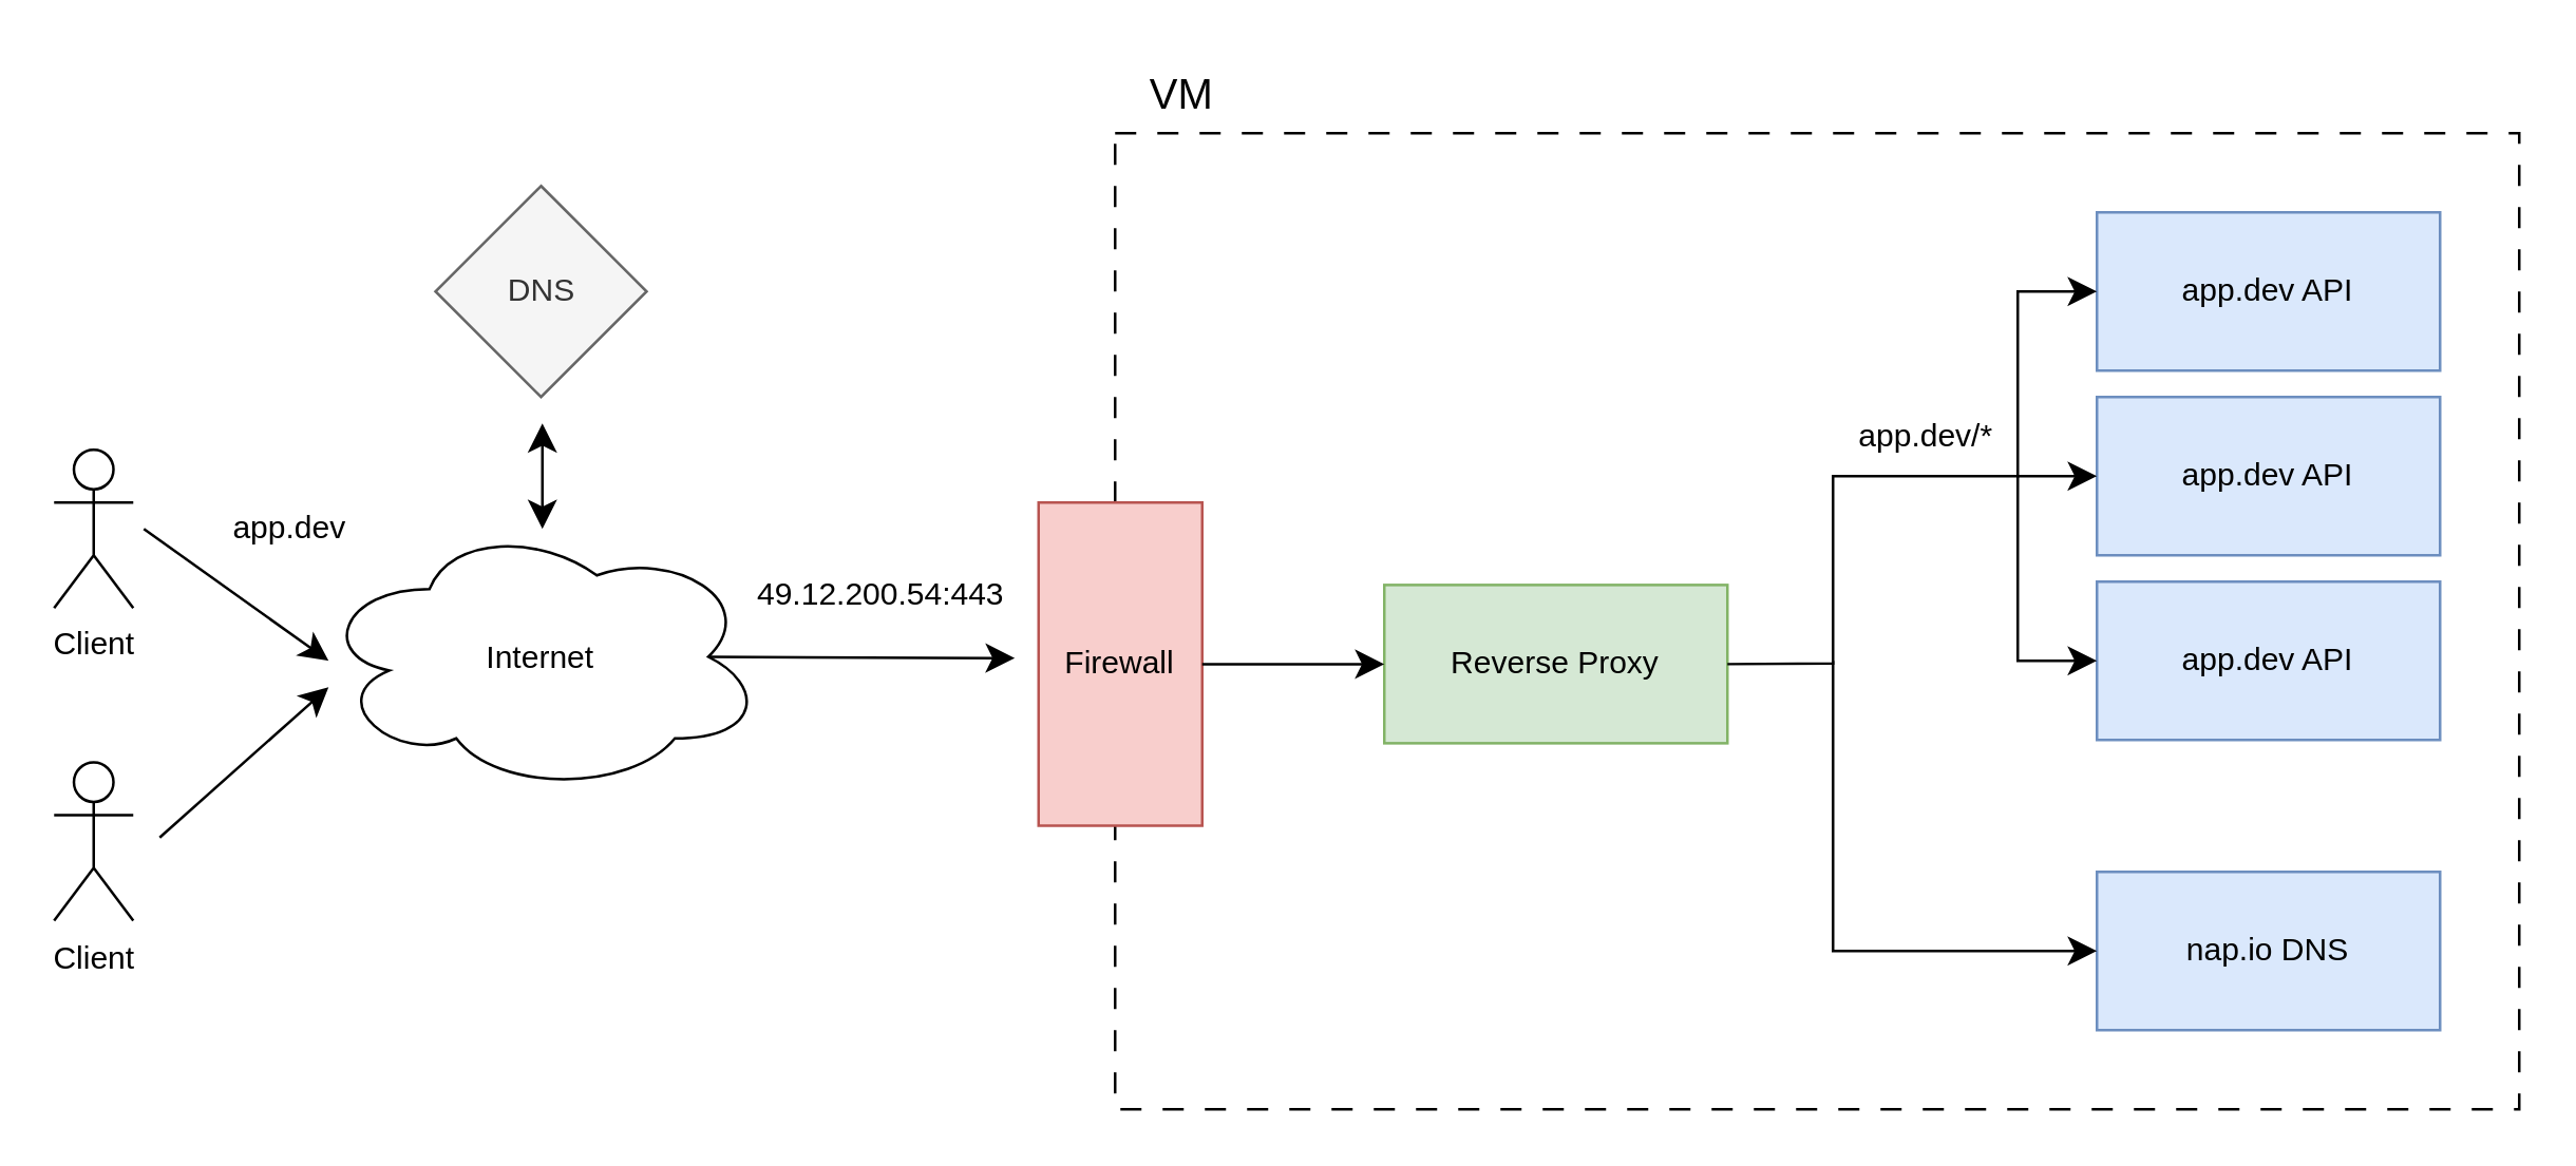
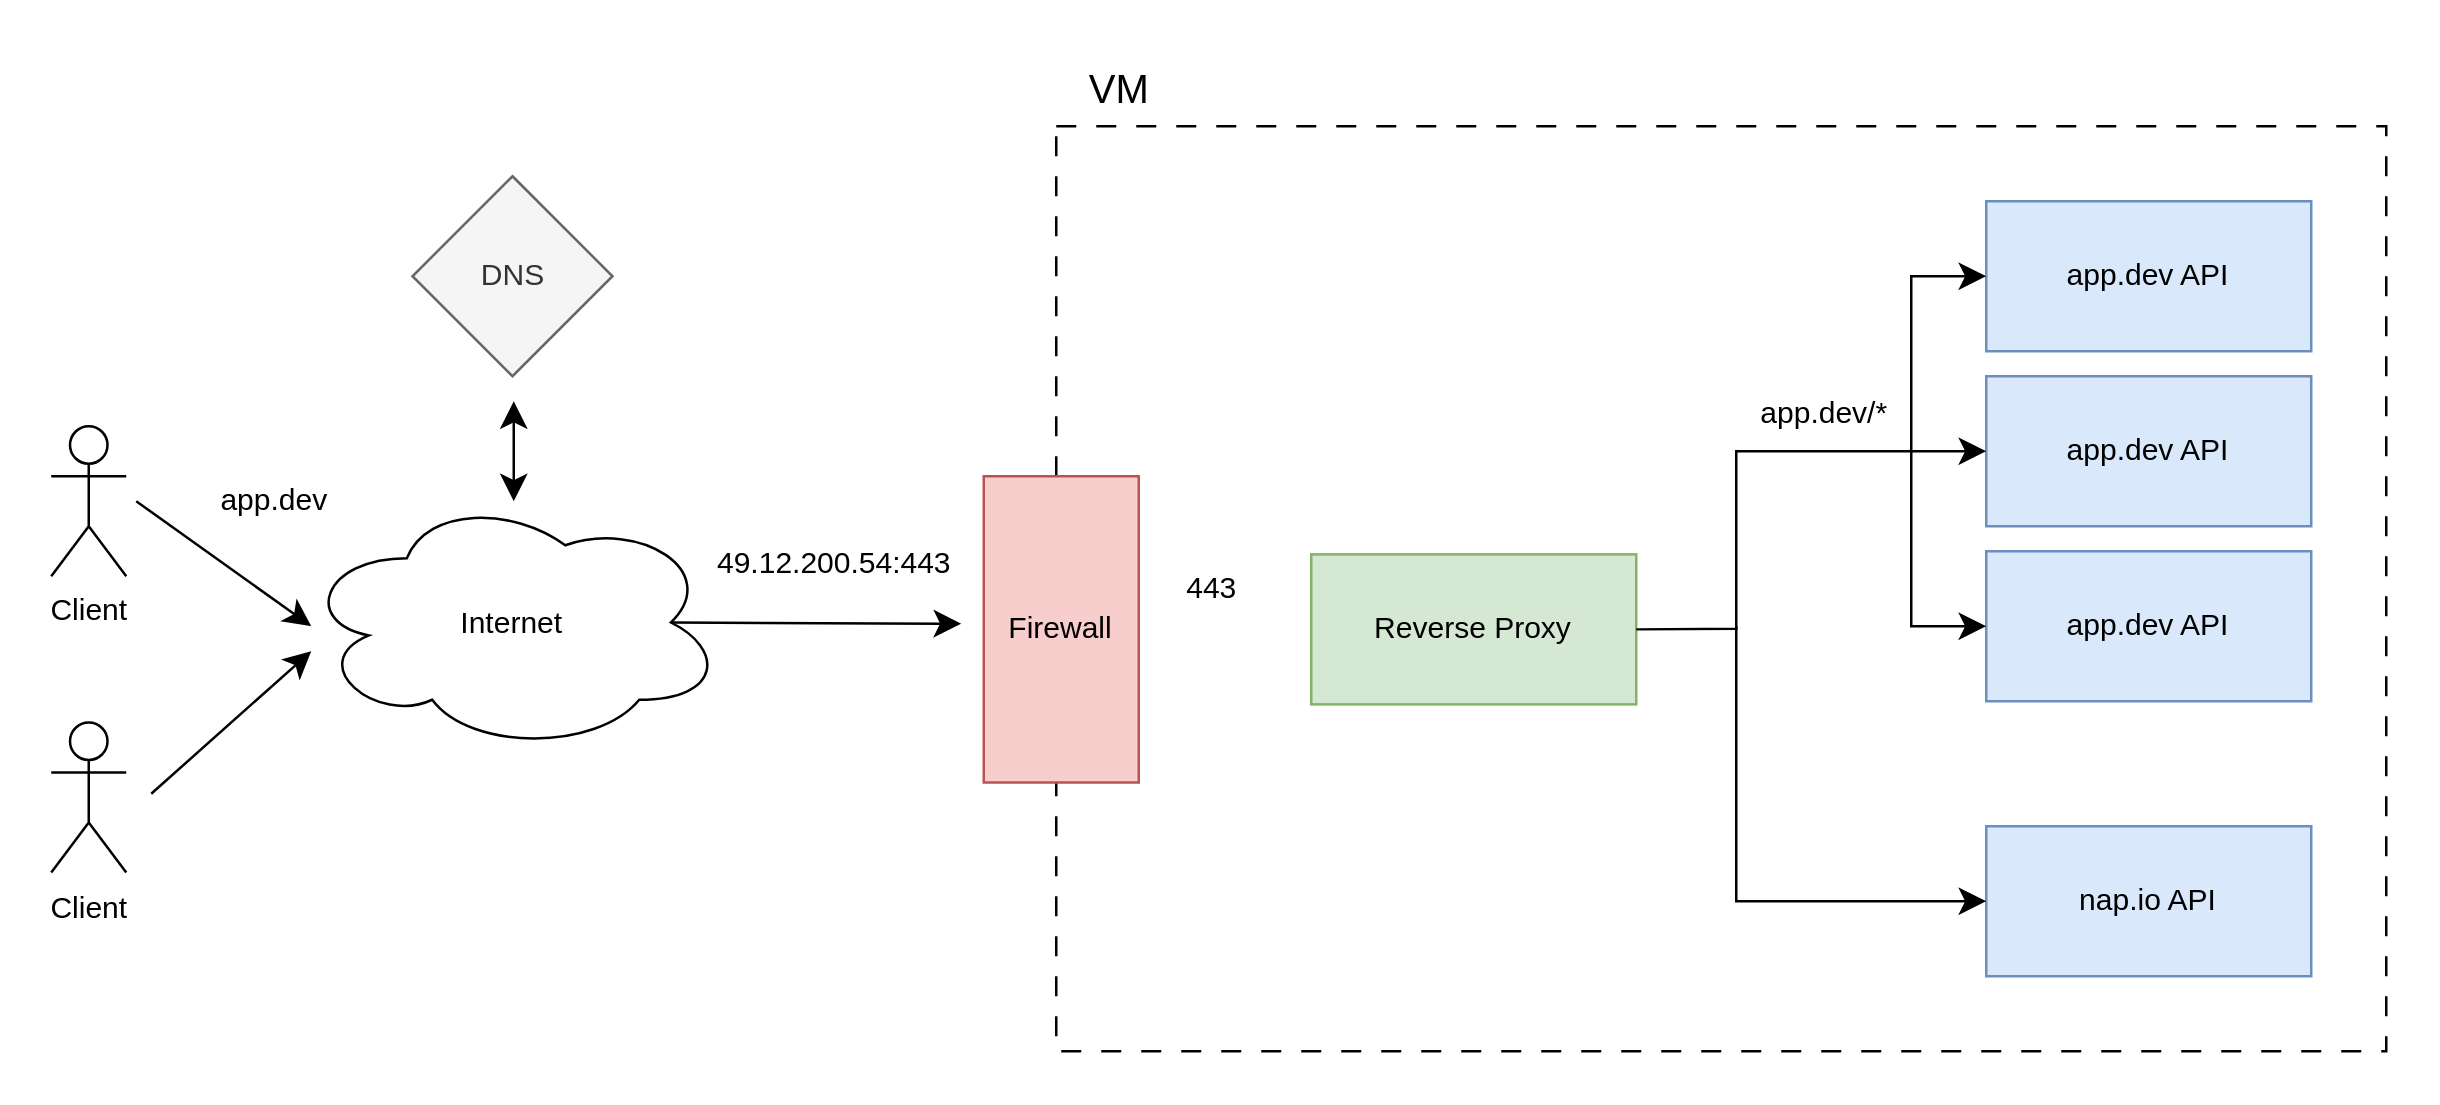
  <mxCell id="0" />
  <mxCell id="1" parent="0" />
  <mxCell id="2" value="" style="rounded=0;whiteSpace=wrap;html=1;align=center;verticalAlign=middle;fontFamily=Helvetica;fontSize=12;fillColor=none;dashed=1;dashPattern=8 8;" vertex="1" parent="1"><mxGeometry x="422" y="50" width="532" height="370" as="geometry" /></mxCell>
  <mxCell id="3" value="VM" style="text;html=1;align=center;verticalAlign=middle;resizable=0;points=[];autosize=1;strokeColor=none;fillColor=none;fontSize=16;fontFamily=Helvetica;fontColor=default;" vertex="1" parent="1"><mxGeometry x="422" y="20" width="50" height="30" as="geometry" /></mxCell>
  <mxCell id="4" value="Reverse Proxy" style="rounded=0;whiteSpace=wrap;html=1;strokeColor=#82b366;align=center;verticalAlign=middle;fontFamily=Helvetica;fontSize=12;fillColor=#d5e8d4;" vertex="1" parent="1"><mxGeometry x="524" y="221.25" width="130" height="60" as="geometry" /></mxCell>
  <mxCell id="5" value="Firewall" style="rounded=0;whiteSpace=wrap;html=1;align=center;verticalAlign=middle;fontFamily=Helvetica;fontSize=12;fillColor=#f8cecc;strokeColor=#b85450;" vertex="1" parent="1"><mxGeometry x="393" y="190" width="62" height="122.5" as="geometry" /></mxCell>
  <mxCell id="6" value="Client" style="shape=umlActor;verticalLabelPosition=bottom;verticalAlign=top;html=1;outlineConnect=0;align=center;fontFamily=Helvetica;fontSize=12;" vertex="1" parent="1"><mxGeometry x="20" y="170" width="30" height="60" as="geometry" /></mxCell>
  <mxCell id="7" value="Internet" style="ellipse;shape=cloud;whiteSpace=wrap;html=1;align=center;verticalAlign=middle;fontFamily=Helvetica;fontSize=12;" vertex="1" parent="1"><mxGeometry x="120" y="197" width="169" height="103" as="geometry" /></mxCell>
- <mxCell id="8" value="" style="endArrow=none;startArrow=classic;html=1;rounded=0;fontFamily=Helvetica;fontSize=12;fontColor=default;startSize=8;endSize=8;curved=0;entryX=1;entryY=0.5;entryDx=0;entryDy=0;exitX=0;exitY=0.5;exitDx=0;exitDy=0;startFill=1;endFill=0;" edge="1" parent="1" source="4" target="5"><mxGeometry width="50" height="50" relative="1" as="geometry"><mxPoint x="505" y="206" as="sourcePoint" /><mxPoint x="555" y="156" as="targetPoint" /><Array as="points" /></mxGeometry></mxCell>
- <mxCell id="9" value="" style="edgeLabel;html=1;align=center;verticalAlign=middle;resizable=0;points=[];fontSize=12;strokeColor=#0e8088;fontFamily=Helvetica;fontColor=default;fillColor=#CFE3E6;" vertex="1" connectable="0" parent="8"><mxGeometry x="-0.255" relative="1" as="geometry"><mxPoint as="offset" /></mxGeometry></mxCell>
+ <mxCell id="10" value="443" style="text;html=1;align=center;verticalAlign=middle;resizable=0;points=[];autosize=1;strokeColor=none;fillColor=none;fontSize=12;fontFamily=Helvetica;fontColor=default;" vertex="1" parent="1"><mxGeometry x="464" y="220" width="40" height="30" as="geometry" /></mxCell>
  <mxCell id="11" value="DNS" style="rhombus;whiteSpace=wrap;html=1;strokeColor=#666666;align=center;verticalAlign=middle;fontFamily=Helvetica;fontSize=12;fontColor=#333333;fillColor=#f5f5f5;" vertex="1" parent="1"><mxGeometry x="164.5" y="70" width="80" height="80" as="geometry" /></mxCell>
  <mxCell id="12" value="" style="endArrow=classic;startArrow=classic;html=1;rounded=0;fontFamily=Helvetica;fontSize=12;fontColor=default;startSize=8;endSize=8;curved=1;" edge="1" parent="1"><mxGeometry width="50" height="50" relative="1" as="geometry"><mxPoint x="205" y="200" as="sourcePoint" /><mxPoint x="205" y="160" as="targetPoint" /></mxGeometry></mxCell>
  <mxCell id="13" value="" style="endArrow=classic;startArrow=none;html=1;rounded=0;fontFamily=Helvetica;fontSize=12;fontColor=default;startSize=8;endSize=8;curved=0;startFill=0;" edge="1" parent="1"><mxGeometry width="50" height="50" relative="1" as="geometry"><mxPoint x="54" y="200" as="sourcePoint" /><mxPoint x="124" y="250" as="targetPoint" /><Array as="points" /></mxGeometry></mxCell>
  <mxCell id="14" value="app.dev" style="text;html=1;align=center;verticalAlign=middle;resizable=0;points=[];autosize=1;strokeColor=none;fillColor=none;fontSize=12;fontFamily=Helvetica;fontColor=default;" vertex="1" parent="1"><mxGeometry x="74" y="185" width="70" height="30" as="geometry" /></mxCell>
  <mxCell id="15" value="" style="endArrow=classic;startArrow=none;html=1;rounded=0;fontFamily=Helvetica;fontSize=12;fontColor=default;startSize=8;endSize=8;curved=1;startFill=0;exitX=0.875;exitY=0.5;exitDx=0;exitDy=0;exitPerimeter=0;" edge="1" parent="1" source="7"><mxGeometry width="50" height="50" relative="1" as="geometry"><mxPoint x="289" y="248.5" as="sourcePoint" /><mxPoint x="384" y="249" as="targetPoint" /><Array as="points" /></mxGeometry></mxCell>
  <mxCell id="16" value="&lt;span style=&quot;font-size: 12px;&quot;&gt;49.12.200.54:443&lt;/span&gt;" style="text;html=1;align=center;verticalAlign=middle;resizable=0;points=[];autosize=1;strokeColor=none;fillColor=none;fontSize=12;fontFamily=Helvetica;fontColor=default;" vertex="1" parent="1"><mxGeometry x="273" y="210" width="120" height="30" as="geometry" /></mxCell>
  <mxCell id="17" value="Client" style="shape=umlActor;verticalLabelPosition=bottom;verticalAlign=top;html=1;outlineConnect=0;align=center;fontFamily=Helvetica;fontSize=12;" vertex="1" parent="1"><mxGeometry x="20" y="288.5" width="30" height="60" as="geometry" /></mxCell>
  <mxCell id="18" value="" style="endArrow=classic;startArrow=none;html=1;rounded=0;fontFamily=Helvetica;fontSize=12;fontColor=default;startSize=8;endSize=8;curved=0;startFill=0;" edge="1" parent="1"><mxGeometry width="50" height="50" relative="1" as="geometry"><mxPoint x="60" y="317" as="sourcePoint" /><mxPoint x="124" y="260" as="targetPoint" /><Array as="points" /></mxGeometry></mxCell>
  <mxCell id="19" value="app.dev API" style="rounded=0;whiteSpace=wrap;html=1;strokeColor=#6c8ebf;align=center;verticalAlign=middle;fontFamily=Helvetica;fontSize=12;fillColor=#dae8fc;" vertex="1" parent="1"><mxGeometry x="794" y="80" width="130" height="60" as="geometry" /></mxCell>
  <mxCell id="20" value="app.dev API" style="rounded=0;whiteSpace=wrap;html=1;strokeColor=#6c8ebf;align=center;verticalAlign=middle;fontFamily=Helvetica;fontSize=12;fillColor=#dae8fc;" vertex="1" parent="1"><mxGeometry x="794" y="150" width="130" height="60" as="geometry" /></mxCell>
  <mxCell id="21" value="app.dev API" style="rounded=0;whiteSpace=wrap;html=1;strokeColor=#6c8ebf;align=center;verticalAlign=middle;fontFamily=Helvetica;fontSize=12;fillColor=#dae8fc;" vertex="1" parent="1"><mxGeometry x="794" y="220" width="130" height="60" as="geometry" /></mxCell>
- <mxCell id="22" value="nap.io DNS" style="rounded=0;whiteSpace=wrap;html=1;strokeColor=#6c8ebf;align=center;verticalAlign=middle;fontFamily=Helvetica;fontSize=12;fillColor=#dae8fc;" vertex="1" parent="1"><mxGeometry x="794" y="330" width="130" height="60" as="geometry" /></mxCell>
+ <mxCell id="22" value="nap.io API" style="rounded=0;whiteSpace=wrap;html=1;strokeColor=#6c8ebf;align=center;verticalAlign=middle;fontFamily=Helvetica;fontSize=12;fillColor=#dae8fc;" vertex="1" parent="1"><mxGeometry x="794" y="330" width="130" height="60" as="geometry" /></mxCell>
  <mxCell id="23" value="" style="endArrow=classic;html=1;rounded=0;fontFamily=Helvetica;fontSize=12;fontColor=default;startSize=8;endSize=8;curved=0;exitX=1;exitY=0.5;exitDx=0;exitDy=0;entryX=0;entryY=0.5;entryDx=0;entryDy=0;" edge="1" parent="1" source="4" target="19"><mxGeometry width="50" height="50" relative="1" as="geometry"><mxPoint x="764" y="220" as="sourcePoint" /><mxPoint x="814" y="170" as="targetPoint" /><Array as="points"><mxPoint x="694" y="251" /><mxPoint x="694" y="180" /><mxPoint x="764" y="180" /><mxPoint x="764" y="110" /></Array></mxGeometry></mxCell>
  <mxCell id="24" value="" style="edgeLabel;html=1;align=center;verticalAlign=middle;resizable=0;points=[];fontSize=12;strokeColor=#0e8088;fontFamily=Helvetica;fontColor=default;fillColor=#CFE3E6;" vertex="1" connectable="0" parent="23"><mxGeometry x="0.152" y="3" relative="1" as="geometry"><mxPoint as="offset" /></mxGeometry></mxCell>
  <mxCell id="25" value="" style="endArrow=classic;html=1;rounded=0;fontFamily=Helvetica;fontSize=12;fontColor=default;startSize=8;endSize=8;curved=1;entryX=0;entryY=0.5;entryDx=0;entryDy=0;" edge="1" parent="1" target="20"><mxGeometry width="50" height="50" relative="1" as="geometry"><mxPoint x="764" y="180" as="sourcePoint" /><mxPoint x="814" y="170" as="targetPoint" /></mxGeometry></mxCell>
  <mxCell id="26" value="" style="endArrow=classic;html=1;rounded=0;fontFamily=Helvetica;fontSize=12;fontColor=default;startSize=8;endSize=8;curved=0;entryX=0;entryY=0.5;entryDx=0;entryDy=0;" edge="1" parent="1" target="21"><mxGeometry width="50" height="50" relative="1" as="geometry"><mxPoint x="764" y="180" as="sourcePoint" /><mxPoint x="814" y="170" as="targetPoint" /><Array as="points"><mxPoint x="764" y="250" /></Array></mxGeometry></mxCell>
  <mxCell id="27" value="" style="endArrow=classic;html=1;rounded=0;fontFamily=Helvetica;fontSize=12;fontColor=default;startSize=8;endSize=8;curved=0;entryX=0;entryY=0.5;entryDx=0;entryDy=0;" edge="1" parent="1" target="22"><mxGeometry width="50" height="50" relative="1" as="geometry"><mxPoint x="694" y="250" as="sourcePoint" /><mxPoint x="814" y="170" as="targetPoint" /><Array as="points"><mxPoint x="694" y="360" /></Array></mxGeometry></mxCell>
  <mxCell id="28" value="app.dev/*" style="text;html=1;align=center;verticalAlign=middle;resizable=0;points=[];autosize=1;strokeColor=none;fillColor=none;fontSize=12;fontFamily=Helvetica;fontColor=default;" vertex="1" parent="1"><mxGeometry x="694" y="150" width="70" height="30" as="geometry" /></mxCell>
